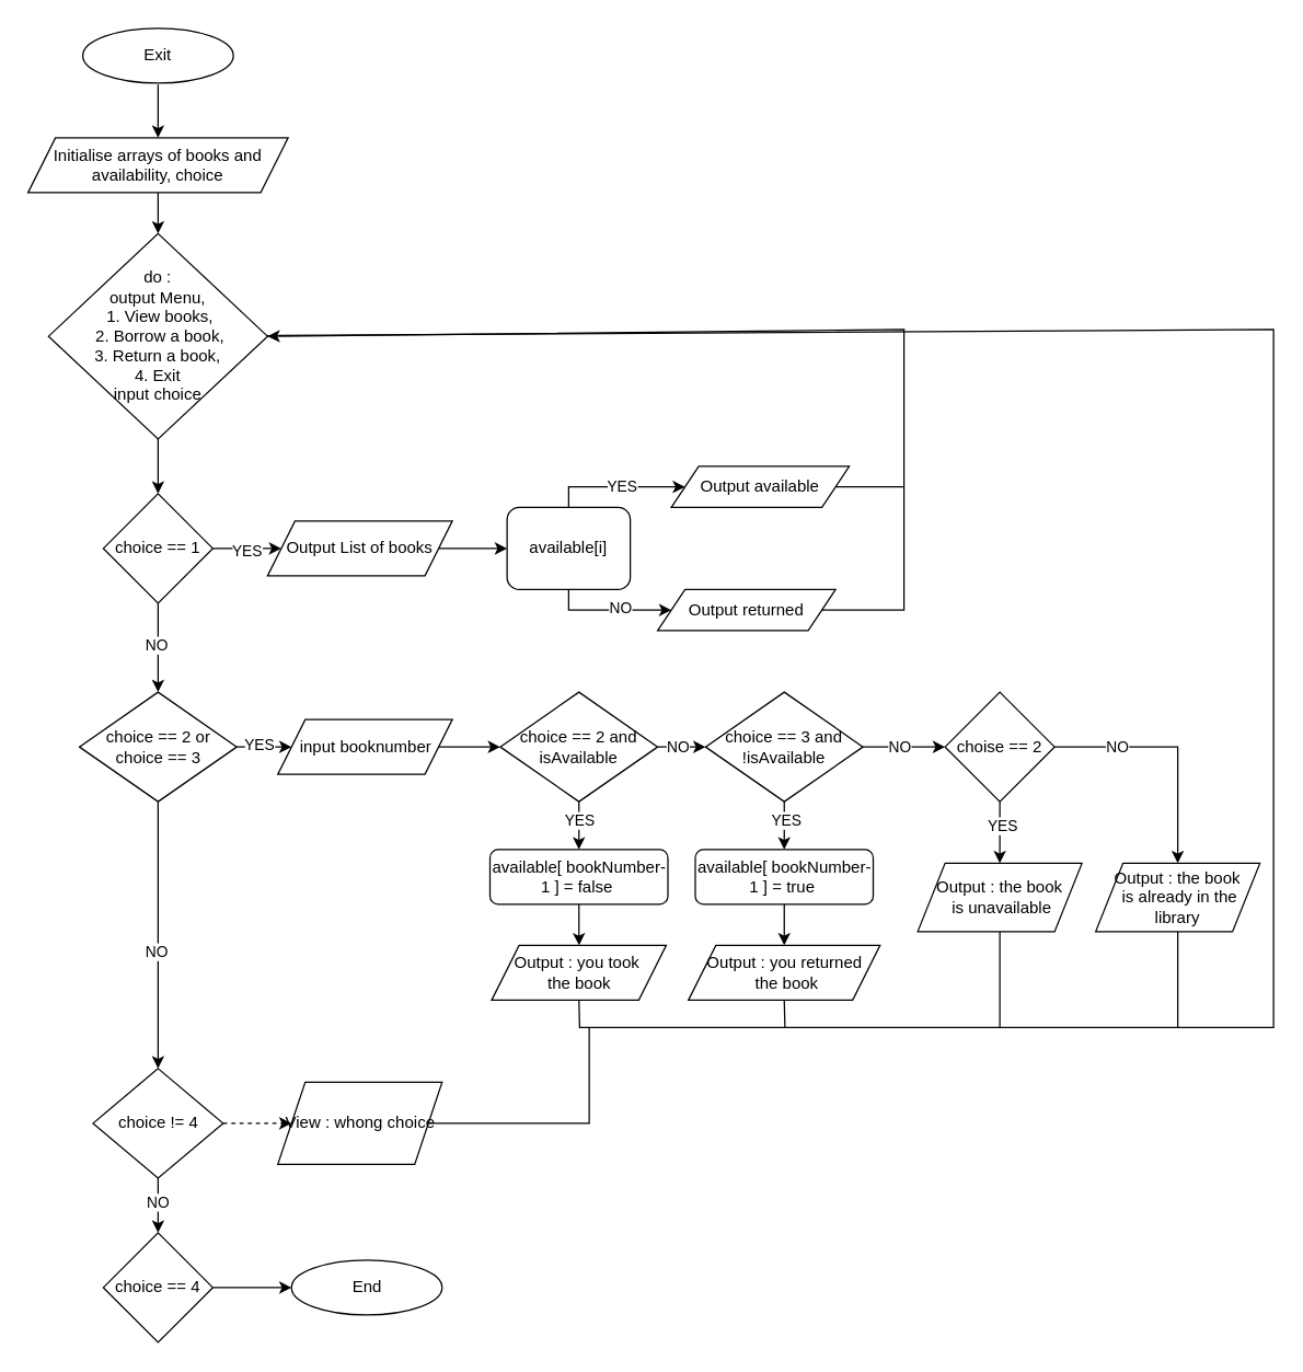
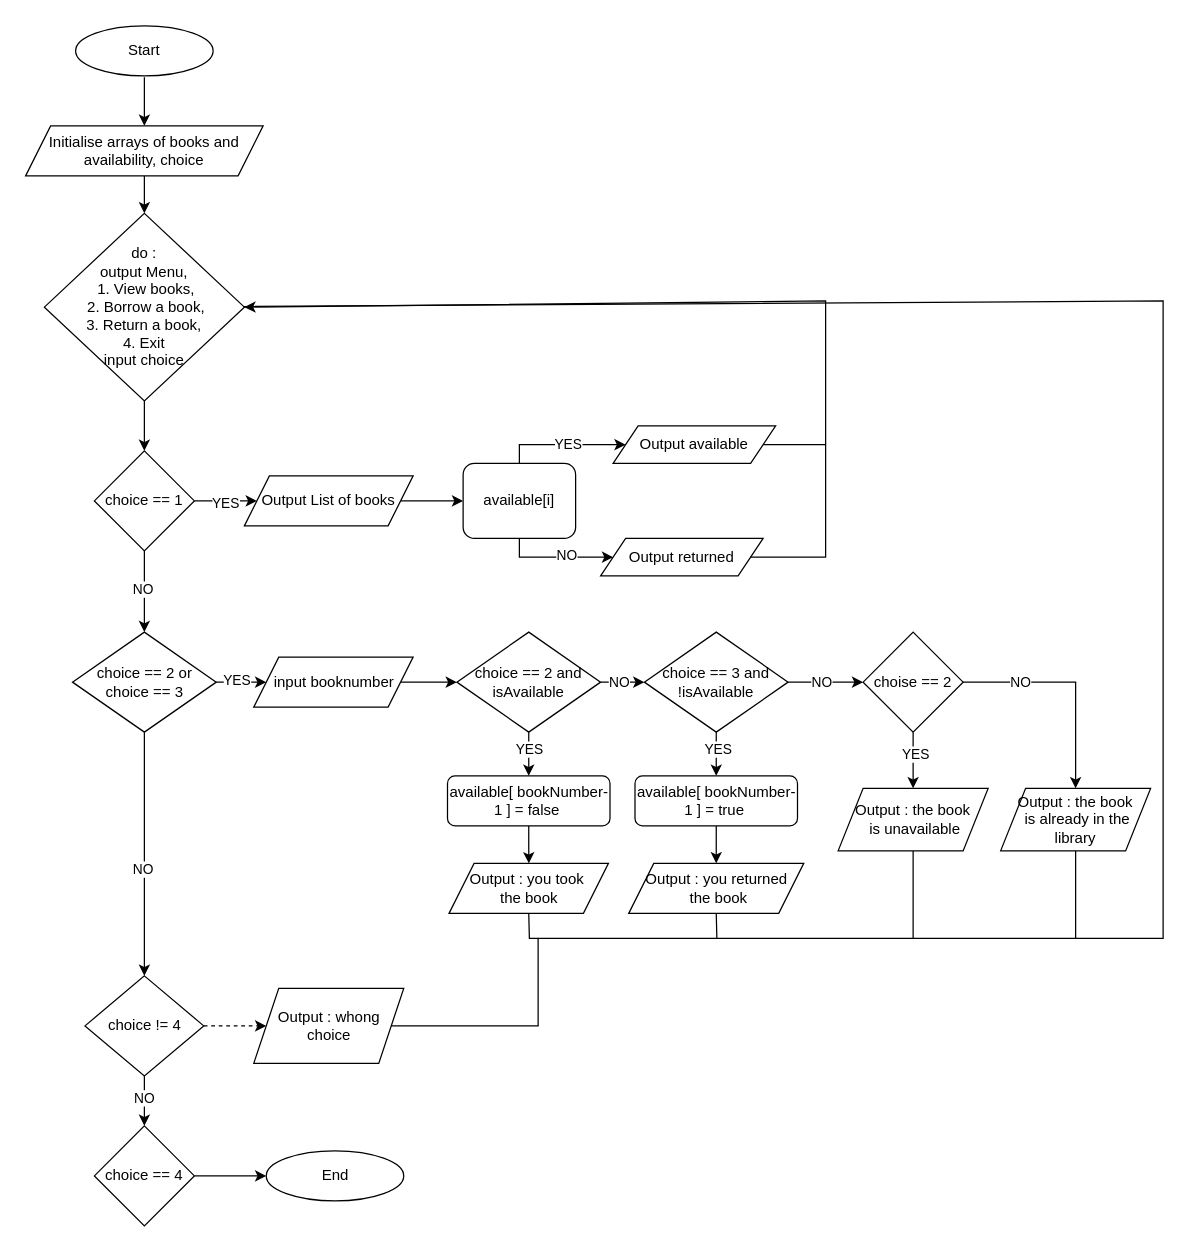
  <mxCell id="0" />
  <mxCell id="1" parent="0" />
- <mxCell id="2" value="Exit" style="ellipse;whiteSpace=wrap;html=1;" vertex="1" parent="1"><mxGeometry x="60" y="20" width="110" height="40" as="geometry" /></mxCell>
+ <mxCell id="2" value="Start" style="ellipse;whiteSpace=wrap;html=1;" vertex="1" parent="1"><mxGeometry x="60" y="20" width="110" height="40" as="geometry" /></mxCell>
  <mxCell id="3" value="End" style="ellipse;whiteSpace=wrap;html=1;" vertex="1" parent="1"><mxGeometry x="212.5" y="920" width="110" height="40" as="geometry" /></mxCell>
  <mxCell id="4" value="" style="edgeStyle=orthogonalEdgeStyle;rounded=0;orthogonalLoop=1;jettySize=auto;html=1;" edge="1" parent="1" source="5" target="7"><mxGeometry relative="1" as="geometry" /></mxCell>
  <mxCell id="5" value="Initialise arrays of books and availability, choice" style="shape=parallelogram;perimeter=parallelogramPerimeter;whiteSpace=wrap;html=1;fixedSize=1;" vertex="1" parent="1"><mxGeometry x="20" y="100" width="190" height="40" as="geometry" /></mxCell>
  <mxCell id="6" value="" style="edgeStyle=orthogonalEdgeStyle;rounded=0;orthogonalLoop=1;jettySize=auto;html=1;" edge="1" parent="1" source="7" target="12"><mxGeometry relative="1" as="geometry" /></mxCell>
  <mxCell id="7" value="do :&lt;div&gt;&lt;div&gt;output Menu,&lt;/div&gt;&lt;div&gt;&amp;nbsp;1. View books,&lt;/div&gt;&lt;div&gt;&amp;nbsp;2. Borrow a book,&lt;/div&gt;&lt;div&gt;3. Return a book,&lt;/div&gt;&lt;div&gt;4. Exit&lt;/div&gt;&lt;div&gt;input choice&lt;/div&gt;&lt;/div&gt;" style="rhombus;whiteSpace=wrap;html=1;" vertex="1" parent="1"><mxGeometry x="35" y="170" width="160" height="150" as="geometry" /></mxCell>
  <mxCell id="8" value="" style="edgeStyle=orthogonalEdgeStyle;rounded=0;orthogonalLoop=1;jettySize=auto;html=1;" edge="1" parent="1" source="12" target="25"><mxGeometry relative="1" as="geometry" /></mxCell>
  <mxCell id="9" value="YES" style="edgeLabel;html=1;align=center;verticalAlign=middle;resizable=0;points=[];" vertex="1" connectable="0" parent="8"><mxGeometry x="-0.04" y="-1" relative="1" as="geometry"><mxPoint as="offset" /></mxGeometry></mxCell>
  <mxCell id="10" value="" style="edgeStyle=orthogonalEdgeStyle;rounded=0;orthogonalLoop=1;jettySize=auto;html=1;" edge="1" parent="1" source="12" target="17"><mxGeometry relative="1" as="geometry" /></mxCell>
  <mxCell id="11" value="NO" style="edgeLabel;html=1;align=center;verticalAlign=middle;resizable=0;points=[];" vertex="1" connectable="0" parent="10"><mxGeometry x="-0.07" y="-2" relative="1" as="geometry"><mxPoint as="offset" /></mxGeometry></mxCell>
  <mxCell id="12" value="choice == 1" style="rhombus;whiteSpace=wrap;html=1;" vertex="1" parent="1"><mxGeometry x="75" y="360" width="80" height="80" as="geometry" /></mxCell>
  <mxCell id="13" value="" style="edgeStyle=orthogonalEdgeStyle;rounded=0;orthogonalLoop=1;jettySize=auto;html=1;" edge="1" parent="1" source="17" target="21"><mxGeometry relative="1" as="geometry" /></mxCell>
  <mxCell id="14" value="NO" style="edgeLabel;html=1;align=center;verticalAlign=middle;resizable=0;points=[];" vertex="1" connectable="0" parent="13"><mxGeometry x="0.113" y="-2" relative="1" as="geometry"><mxPoint as="offset" /></mxGeometry></mxCell>
  <mxCell id="15" value="" style="edgeStyle=orthogonalEdgeStyle;rounded=0;orthogonalLoop=1;jettySize=auto;html=1;" edge="1" parent="1" source="17" target="38"><mxGeometry relative="1" as="geometry" /></mxCell>
  <mxCell id="16" value="YES" style="edgeLabel;html=1;align=center;verticalAlign=middle;resizable=0;points=[];" vertex="1" connectable="0" parent="15"><mxGeometry x="0.184" y="2" relative="1" as="geometry"><mxPoint as="offset" /></mxGeometry></mxCell>
  <mxCell id="17" value="choice == 2 or choice == 3" style="rhombus;whiteSpace=wrap;html=1;" vertex="1" parent="1"><mxGeometry x="57.5" y="505" width="115" height="80" as="geometry" /></mxCell>
  <mxCell id="18" value="" style="edgeStyle=orthogonalEdgeStyle;rounded=0;orthogonalLoop=1;jettySize=auto;html=1;" edge="1" parent="1" source="21" target="23"><mxGeometry relative="1" as="geometry" /></mxCell>
  <mxCell id="19" value="NO" style="edgeLabel;html=1;align=center;verticalAlign=middle;resizable=0;points=[];" vertex="1" connectable="0" parent="18"><mxGeometry x="-0.146" y="-1" relative="1" as="geometry"><mxPoint as="offset" /></mxGeometry></mxCell>
  <mxCell id="20" value="" style="edgeStyle=orthogonalEdgeStyle;rounded=0;orthogonalLoop=1;jettySize=auto;html=1;dashed=1;" edge="1" parent="1" source="21" target="66"><mxGeometry relative="1" as="geometry" /></mxCell>
  <mxCell id="21" value="choice != 4" style="rhombus;whiteSpace=wrap;html=1;" vertex="1" parent="1"><mxGeometry x="67.5" y="780" width="95" height="80" as="geometry" /></mxCell>
  <mxCell id="22" value="" style="edgeStyle=orthogonalEdgeStyle;rounded=0;orthogonalLoop=1;jettySize=auto;html=1;" edge="1" parent="1" source="23" target="3"><mxGeometry relative="1" as="geometry" /></mxCell>
  <mxCell id="23" value="choice == 4" style="rhombus;whiteSpace=wrap;html=1;" vertex="1" parent="1"><mxGeometry x="75" y="900" width="80" height="80" as="geometry" /></mxCell>
  <mxCell id="24" value="" style="edgeStyle=orthogonalEdgeStyle;rounded=0;orthogonalLoop=1;jettySize=auto;html=1;" edge="1" parent="1" source="25" target="26"><mxGeometry relative="1" as="geometry" /></mxCell>
  <mxCell id="25" value="Output List of books" style="shape=parallelogram;perimeter=parallelogramPerimeter;whiteSpace=wrap;html=1;fixedSize=1;" vertex="1" parent="1"><mxGeometry x="195" y="380" width="135" height="40" as="geometry" /></mxCell>
  <mxCell id="26" value="available[i]" style="whiteSpace=wrap;html=1;rounded=1;" vertex="1" parent="1"><mxGeometry x="370" y="370" width="90" height="60" as="geometry" /></mxCell>
  <mxCell id="27" value="Output available" style="shape=parallelogram;perimeter=parallelogramPerimeter;whiteSpace=wrap;html=1;fixedSize=1;" vertex="1" parent="1"><mxGeometry x="490" y="340" width="130" height="30" as="geometry" /></mxCell>
  <mxCell id="28" value="Output returned" style="shape=parallelogram;perimeter=parallelogramPerimeter;whiteSpace=wrap;html=1;fixedSize=1;" vertex="1" parent="1"><mxGeometry x="480" y="430" width="130" height="30" as="geometry" /></mxCell>
  <mxCell id="29" value="" style="endArrow=classic;html=1;rounded=0;entryX=0;entryY=0.5;entryDx=0;entryDy=0;exitX=0.5;exitY=0;exitDx=0;exitDy=0;" edge="1" parent="1" source="26" target="27"><mxGeometry width="50" height="50" relative="1" as="geometry"><mxPoint x="290" y="420" as="sourcePoint" /><mxPoint x="340" y="370" as="targetPoint" /><Array as="points"><mxPoint x="415" y="355" /></Array></mxGeometry></mxCell>
  <mxCell id="30" value="YES" style="edgeLabel;html=1;align=center;verticalAlign=middle;resizable=0;points=[];" vertex="1" connectable="0" parent="29"><mxGeometry x="0.06" y="1" relative="1" as="geometry"><mxPoint as="offset" /></mxGeometry></mxCell>
  <mxCell id="31" value="" style="endArrow=classic;html=1;rounded=0;entryX=0;entryY=0.5;entryDx=0;entryDy=0;exitX=0.5;exitY=1;exitDx=0;exitDy=0;" edge="1" parent="1" source="26" target="28"><mxGeometry width="50" height="50" relative="1" as="geometry"><mxPoint x="425" y="380" as="sourcePoint" /><mxPoint x="510" y="365" as="targetPoint" /><Array as="points"><mxPoint x="415" y="445" /></Array></mxGeometry></mxCell>
  <mxCell id="32" value="NO" style="edgeLabel;html=1;align=center;verticalAlign=middle;resizable=0;points=[];" vertex="1" connectable="0" parent="31"><mxGeometry x="0.156" y="2" relative="1" as="geometry"><mxPoint as="offset" /></mxGeometry></mxCell>
  <mxCell id="33" value="" style="endArrow=classic;html=1;rounded=0;entryX=0.5;entryY=0;entryDx=0;entryDy=0;" edge="1" parent="1" target="5"><mxGeometry width="50" height="50" relative="1" as="geometry"><mxPoint x="115" y="61" as="sourcePoint" /><mxPoint x="340" y="150" as="targetPoint" /></mxGeometry></mxCell>
  <mxCell id="34" value="" style="endArrow=classic;html=1;rounded=0;entryX=1;entryY=0.5;entryDx=0;entryDy=0;" edge="1" parent="1" target="7"><mxGeometry width="50" height="50" relative="1" as="geometry"><mxPoint x="660" y="400" as="sourcePoint" /><mxPoint x="340" y="260" as="targetPoint" /><Array as="points"><mxPoint x="660" y="240" /></Array></mxGeometry></mxCell>
  <mxCell id="35" value="" style="endArrow=none;html=1;rounded=0;exitX=1;exitY=0.5;exitDx=0;exitDy=0;" edge="1" parent="1" source="28"><mxGeometry width="50" height="50" relative="1" as="geometry"><mxPoint x="290" y="420" as="sourcePoint" /><mxPoint x="660" y="400" as="targetPoint" /><Array as="points"><mxPoint x="660" y="445" /></Array></mxGeometry></mxCell>
  <mxCell id="36" value="" style="endArrow=none;html=1;rounded=0;exitX=1;exitY=0.5;exitDx=0;exitDy=0;" edge="1" parent="1" source="27"><mxGeometry width="50" height="50" relative="1" as="geometry"><mxPoint x="290" y="420" as="sourcePoint" /><mxPoint x="660" y="355" as="targetPoint" /></mxGeometry></mxCell>
  <mxCell id="37" value="" style="edgeStyle=orthogonalEdgeStyle;rounded=0;orthogonalLoop=1;jettySize=auto;html=1;" edge="1" parent="1" source="38" target="41"><mxGeometry relative="1" as="geometry" /></mxCell>
  <mxCell id="38" value="input booknumber" style="shape=parallelogram;perimeter=parallelogramPerimeter;whiteSpace=wrap;html=1;fixedSize=1;" vertex="1" parent="1"><mxGeometry x="202.5" y="525" width="127.5" height="40" as="geometry" /></mxCell>
  <mxCell id="39" value="" style="edgeStyle=orthogonalEdgeStyle;rounded=0;orthogonalLoop=1;jettySize=auto;html=1;" edge="1" parent="1" source="41" target="44"><mxGeometry relative="1" as="geometry" /></mxCell>
  <mxCell id="40" value="NO" style="edgeLabel;html=1;align=center;verticalAlign=middle;resizable=0;points=[];" vertex="1" connectable="0" parent="39"><mxGeometry x="-0.392" y="1" relative="1" as="geometry"><mxPoint as="offset" /></mxGeometry></mxCell>
  <mxCell id="41" value="choice == 2 and isAvailable" style="rhombus;whiteSpace=wrap;html=1;" vertex="1" parent="1"><mxGeometry x="365" y="505" width="115" height="80" as="geometry" /></mxCell>
  <mxCell id="42" value="" style="edgeStyle=orthogonalEdgeStyle;rounded=0;orthogonalLoop=1;jettySize=auto;html=1;" edge="1" parent="1" source="44" target="47"><mxGeometry relative="1" as="geometry" /></mxCell>
  <mxCell id="43" value="NO" style="edgeLabel;html=1;align=center;verticalAlign=middle;resizable=0;points=[];" vertex="1" connectable="0" parent="42"><mxGeometry x="-0.144" y="1" relative="1" as="geometry"><mxPoint as="offset" /></mxGeometry></mxCell>
  <mxCell id="44" value="choice == 3 and !isAvailable" style="rhombus;whiteSpace=wrap;html=1;" vertex="1" parent="1"><mxGeometry x="515" y="505" width="115" height="80" as="geometry" /></mxCell>
  <mxCell id="45" value="" style="edgeStyle=orthogonalEdgeStyle;rounded=0;orthogonalLoop=1;jettySize=auto;html=1;" edge="1" parent="1" source="47" target="54"><mxGeometry relative="1" as="geometry" /></mxCell>
  <mxCell id="46" value="YES" style="edgeLabel;html=1;align=center;verticalAlign=middle;resizable=0;points=[];" vertex="1" connectable="0" parent="45"><mxGeometry x="-0.246" y="1" relative="1" as="geometry"><mxPoint as="offset" /></mxGeometry></mxCell>
  <mxCell id="47" value="choise == 2" style="rhombus;whiteSpace=wrap;html=1;" vertex="1" parent="1"><mxGeometry x="690" y="505" width="80" height="80" as="geometry" /></mxCell>
  <mxCell id="48" value="" style="edgeStyle=orthogonalEdgeStyle;rounded=0;orthogonalLoop=1;jettySize=auto;html=1;" edge="1" parent="1" source="49" target="52"><mxGeometry relative="1" as="geometry" /></mxCell>
  <mxCell id="49" value="available[ bookNumber-1 ] = false&amp;nbsp;&lt;span style=&quot;color: rgba(0, 0, 0, 0); font-family: monospace; font-size: 0px; text-align: start; text-wrap-mode: nowrap;&quot;&gt;%3CmxGraphModel%3E%3Croot%3E%3CmxCell%20id%3D%220%22%2F%3E%3CmxCell%20id%3D%221%22%20parent%3D%220%22%2F%3E%3CmxCell%20id%3D%222%22%20value%3D%22%22%20style%3D%22rhombus%3BwhiteSpace%3Dwrap%3Bhtml%3D1%3B%22%20vertex%3D%221%22%20parent%3D%221%22%3E%3CmxGeometry%20x%3D%22385%22%20y%3D%22505%22%20width%3D%2280%22%20height%3D%2280%22%20as%3D%22geometry%22%2F%3E%3C%2FmxCell%3E%3C%2Froot%3E%3C%2FmxGraphModel%3E&lt;/span&gt;" style="rounded=1;whiteSpace=wrap;html=1;" vertex="1" parent="1"><mxGeometry x="357.5" y="620" width="130" height="40" as="geometry" /></mxCell>
  <mxCell id="50" value="" style="edgeStyle=orthogonalEdgeStyle;rounded=0;orthogonalLoop=1;jettySize=auto;html=1;" edge="1" parent="1" source="51" target="53"><mxGeometry relative="1" as="geometry" /></mxCell>
  <mxCell id="51" value="available[ bookNumber-1 ] = true&amp;nbsp;&lt;span style=&quot;color: rgba(0, 0, 0, 0); font-family: monospace; font-size: 0px; text-align: start; text-wrap-mode: nowrap;&quot;&gt;%3CmxGraphModel%3E%3Croot%3E%3CmxCell%20id%3D%220%22%2F%3E%3CmxCell%20id%3D%221%22%20parent%3D%220%22%2F%3E%3CmxCell%20id%3D%222%22%20value%3D%22%22%20style%3D%22rhombus%3BwhiteSpace%3Dwrap%3Bhtml%3D1%3B%22%20vertex%3D%221%22%20parent%3D%221%22%3E%3CmxGeometry%20x%3D%22385%22%20y%3D%22505%22%20width%3D%2280%22%20height%3D%2280%22%20as%3D%22geometry%22%2F%3E%3C%2FmxCell%3E%3C%2Froot%3E%3C%2FmxGraphModel%3E&lt;/span&gt;" style="rounded=1;whiteSpace=wrap;html=1;" vertex="1" parent="1"><mxGeometry x="507.5" y="620" width="130" height="40" as="geometry" /></mxCell>
  <mxCell id="52" value="Output : you took&amp;nbsp;&lt;div&gt;the book&lt;/div&gt;" style="shape=parallelogram;perimeter=parallelogramPerimeter;whiteSpace=wrap;html=1;fixedSize=1;" vertex="1" parent="1"><mxGeometry x="358.75" y="690" width="127.5" height="40" as="geometry" /></mxCell>
  <mxCell id="53" value="Output : you returned&lt;div&gt;&amp;nbsp;the book&lt;/div&gt;" style="shape=parallelogram;perimeter=parallelogramPerimeter;whiteSpace=wrap;html=1;fixedSize=1;" vertex="1" parent="1"><mxGeometry x="502.5" y="690" width="140" height="40" as="geometry" /></mxCell>
  <mxCell id="54" value="Output : the book&lt;div&gt;&amp;nbsp;is unavailable&lt;/div&gt;" style="shape=parallelogram;perimeter=parallelogramPerimeter;whiteSpace=wrap;html=1;fixedSize=1;" vertex="1" parent="1"><mxGeometry x="670" y="630" width="120" height="50" as="geometry" /></mxCell>
  <mxCell id="55" value="Output : the book&lt;div&gt;&amp;nbsp;is already in the library&lt;/div&gt;" style="shape=parallelogram;perimeter=parallelogramPerimeter;whiteSpace=wrap;html=1;fixedSize=1;" vertex="1" parent="1"><mxGeometry x="800" y="630" width="120" height="50" as="geometry" /></mxCell>
  <mxCell id="56" value="" style="endArrow=classic;html=1;rounded=0;exitX=0.5;exitY=1;exitDx=0;exitDy=0;entryX=0.5;entryY=0;entryDx=0;entryDy=0;" edge="1" parent="1" source="41" target="49"><mxGeometry width="50" height="50" relative="1" as="geometry"><mxPoint x="580" y="640" as="sourcePoint" /><mxPoint x="630" y="590" as="targetPoint" /></mxGeometry></mxCell>
  <mxCell id="57" value="YES" style="edgeLabel;html=1;align=center;verticalAlign=middle;resizable=0;points=[];" vertex="1" connectable="0" parent="56"><mxGeometry x="-0.259" relative="1" as="geometry"><mxPoint as="offset" /></mxGeometry></mxCell>
  <mxCell id="58" value="" style="endArrow=classic;html=1;rounded=0;exitX=0.5;exitY=1;exitDx=0;exitDy=0;entryX=0.5;entryY=0;entryDx=0;entryDy=0;" edge="1" parent="1" source="44" target="51"><mxGeometry width="50" height="50" relative="1" as="geometry"><mxPoint x="433" y="595" as="sourcePoint" /><mxPoint x="433" y="630" as="targetPoint" /></mxGeometry></mxCell>
  <mxCell id="59" value="YES" style="edgeLabel;html=1;align=center;verticalAlign=middle;resizable=0;points=[];" vertex="1" connectable="0" parent="58"><mxGeometry x="-0.259" y="1" relative="1" as="geometry"><mxPoint as="offset" /></mxGeometry></mxCell>
  <mxCell id="60" value="" style="endArrow=classic;html=1;rounded=0;exitX=1;exitY=0.5;exitDx=0;exitDy=0;entryX=0.5;entryY=0;entryDx=0;entryDy=0;" edge="1" parent="1" source="47" target="55"><mxGeometry width="50" height="50" relative="1" as="geometry"><mxPoint x="580" y="640" as="sourcePoint" /><mxPoint x="630" y="590" as="targetPoint" /><Array as="points"><mxPoint x="860" y="545" /></Array></mxGeometry></mxCell>
  <mxCell id="61" value="NO" style="edgeLabel;html=1;align=center;verticalAlign=middle;resizable=0;points=[];" vertex="1" connectable="0" parent="60"><mxGeometry x="-0.489" y="1" relative="1" as="geometry"><mxPoint as="offset" /></mxGeometry></mxCell>
  <mxCell id="62" value="" style="endArrow=none;html=1;rounded=0;exitX=0.5;exitY=1;exitDx=0;exitDy=0;" edge="1" parent="1" source="52" target="7"><mxGeometry width="50" height="50" relative="1" as="geometry"><mxPoint x="580" y="640" as="sourcePoint" /><mxPoint x="830" y="200" as="targetPoint" /><Array as="points"><mxPoint x="423" y="750" /><mxPoint x="930" y="750" /><mxPoint x="930" y="240" /></Array></mxGeometry></mxCell>
  <mxCell id="63" value="" style="endArrow=none;html=1;rounded=0;exitX=0.5;exitY=1;exitDx=0;exitDy=0;" edge="1" parent="1" source="53"><mxGeometry width="50" height="50" relative="1" as="geometry"><mxPoint x="710" y="700" as="sourcePoint" /><mxPoint x="573" y="750" as="targetPoint" /></mxGeometry></mxCell>
  <mxCell id="64" value="" style="endArrow=none;html=1;rounded=0;exitX=0.5;exitY=1;exitDx=0;exitDy=0;" edge="1" parent="1" source="54"><mxGeometry width="50" height="50" relative="1" as="geometry"><mxPoint x="710" y="700" as="sourcePoint" /><mxPoint x="730" y="750" as="targetPoint" /></mxGeometry></mxCell>
  <mxCell id="65" value="" style="endArrow=none;html=1;rounded=0;exitX=0.5;exitY=1;exitDx=0;exitDy=0;" edge="1" parent="1" source="55"><mxGeometry width="50" height="50" relative="1" as="geometry"><mxPoint x="740" y="690" as="sourcePoint" /><mxPoint x="860" y="750" as="targetPoint" /></mxGeometry></mxCell>
- <mxCell id="66" value="View : whong choice" style="shape=parallelogram;perimeter=parallelogramPerimeter;whiteSpace=wrap;html=1;fixedSize=1;" vertex="1" parent="1"><mxGeometry x="202.5" y="790" width="120" height="60" as="geometry" /></mxCell>
+ <mxCell id="66" value="Output : whong choice" style="shape=parallelogram;perimeter=parallelogramPerimeter;whiteSpace=wrap;html=1;fixedSize=1;" vertex="1" parent="1"><mxGeometry x="202.5" y="790" width="120" height="60" as="geometry" /></mxCell>
  <mxCell id="67" value="" style="endArrow=none;html=1;rounded=0;exitX=1;exitY=0.5;exitDx=0;exitDy=0;" edge="1" parent="1" source="66"><mxGeometry width="50" height="50" relative="1" as="geometry"><mxPoint x="580" y="820" as="sourcePoint" /><mxPoint x="430" y="750" as="targetPoint" /><Array as="points"><mxPoint x="430" y="820" /></Array></mxGeometry></mxCell>
